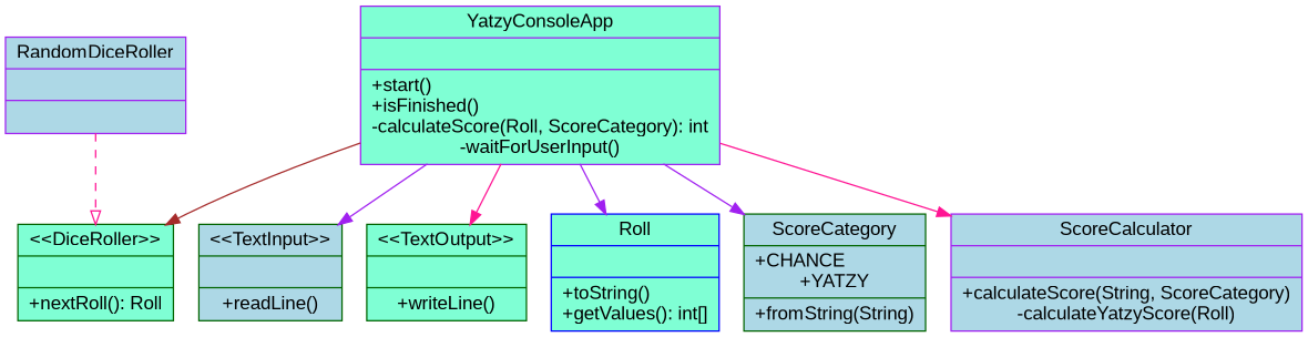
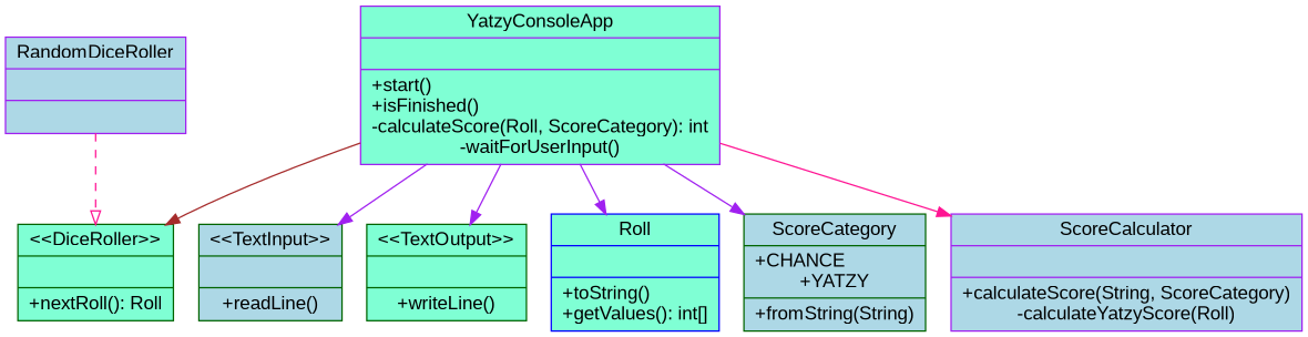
  digraph {
    fontname="Liberation Sans"
    node [color=darkgreen fillcolor=aquamarine fontname="Liberation Sans" shape=record style=filled]
    edge [color=purple fontname="Liberation Sans"]
    n1 [color=purple label="{YatzyConsoleApp||+start()\l+isFinished()\l-calculateScore(Roll, ScoreCategory): int\l-waitForUserInput()}"]
    n2 [fillcolor=lightblue label="{\<\<TextInput\>\>||+readLine()}"]
    n3 [label="{\<\<TextOutput\>\>||+writeLine()}"]
    n4 [label="{\<\<DiceRoller\>\>||+nextRoll(): Roll}"]
    n5 [color=blue label="{Roll||+toString()\l+getValues(): int[]}"]
    n6 [fillcolor=lightblue label="{ScoreCategory|+CHANCE\l+YATZY|+fromString(String)}"]
    n7 [color=purple fillcolor=lightblue label="{ScoreCalculator||+calculateScore(String, ScoreCategory)\l-calculateYatzyScore(Roll)}"]
    n8 [color=purple fillcolor=lightblue label="{RandomDiceRoller||}"]
    n1 -> n2
-   n1 -> n3 [color=deeppink]
+   n1 -> n3
    n1 -> n4 [color=brown]
    n1 -> n5
    n1 -> n6
    n1 -> n7 [color=deeppink]
    n8 -> n4 [arrowhead=onormal color=deeppink style=dashed]
  }
